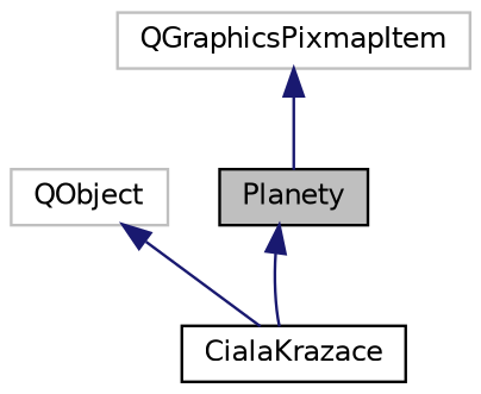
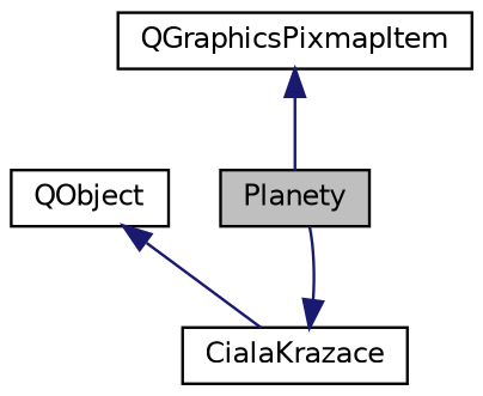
  digraph {
    node [color=black fillcolor=white fontname=Helvetica fontsize=10 shape=record style=filled]
    edge [color=midnightblue dir=back fontname=Helvetica fontsize=10 labelfontname=Helvetica labelfontsize=10 style=solid]
    n1 [fillcolor=grey75 fontcolor=black height=0.2 label=Planety width=0.4]
    n2 [height=0.2 label=CialaKrazace width=0.4]
-   n3 [color=grey75 height=0.2 label=QObject width=0.4]
-   n4 [color=grey75 height=0.2 label=QGraphicsPixmapItem width=0.4]
-   n1 -> n2
+   n3 [height=0.2 label=QObject width=0.4]
+   n4 [height=0.2 label=QGraphicsPixmapItem width=0.4]
+   n2 -> n1
    n3 -> n2
    n4 -> n1
  }
